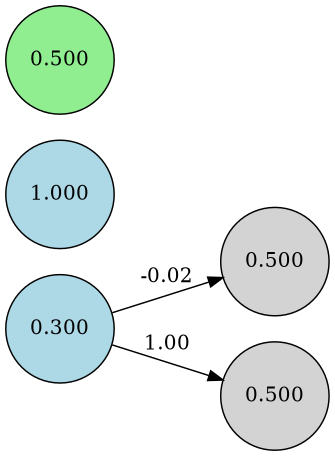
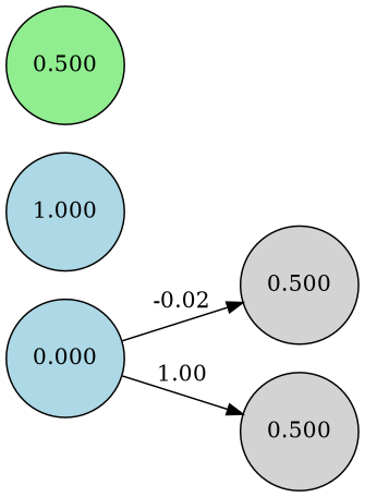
  digraph {
    rankdir=LR
    node [fillcolor=lightblue shape=circle style=filled]
-   n1 [label=0.300]
+   n1 [label=0.000]
    n2 [fillcolor=lightgray label=0.500]
    n3 [fillcolor=lightgray label=0.500]
    n4 [label=1.000]
    n5 [fillcolor=lightgreen label=0.500]
    n1 -> n2 [label=-0.02]
    n1 -> n3 [label=1.00]
  }
